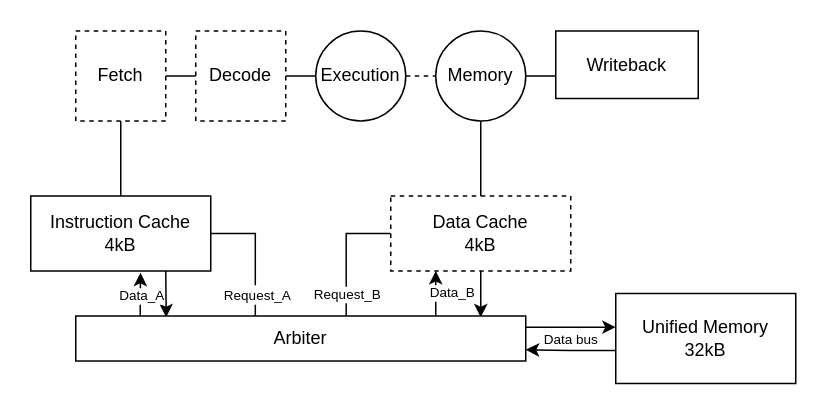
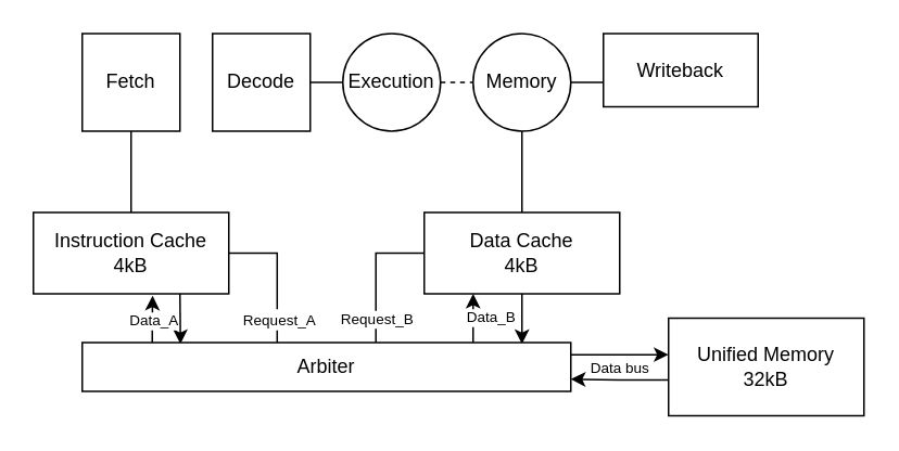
  <mxCell id="0" />
  <mxCell id="1" parent="0" />
- <mxCell id="2" style="edgeStyle=orthogonalEdgeStyle;rounded=0;orthogonalLoop=1;jettySize=auto;html=1;exitX=1;exitY=0.5;exitDx=0;exitDy=0;entryX=0;entryY=0.5;entryDx=0;entryDy=0;endArrow=none;endFill=0;" edge="1" parent="1" source="3" target="5"><mxGeometry relative="1" as="geometry" /></mxCell>
- <mxCell id="3" value="Fetch" style="rounded=0;whiteSpace=wrap;html=1;dashed=1;" vertex="1" parent="1"><mxGeometry x="50" y="20" width="60" height="60" as="geometry" /></mxCell>
+ <mxCell id="3" value="Fetch" style="rounded=0;whiteSpace=wrap;html=1;" vertex="1" parent="1"><mxGeometry x="50" y="20" width="60" height="60" as="geometry" /></mxCell>
  <mxCell id="4" style="edgeStyle=orthogonalEdgeStyle;rounded=0;orthogonalLoop=1;jettySize=auto;html=1;exitX=1;exitY=0.5;exitDx=0;exitDy=0;entryX=0;entryY=0.5;entryDx=0;entryDy=0;endArrow=none;endFill=0;" edge="1" parent="1" source="5" target="7"><mxGeometry relative="1" as="geometry" /></mxCell>
- <mxCell id="5" value="Decode" style="rounded=0;whiteSpace=wrap;html=1;dashed=1;" vertex="1" parent="1"><mxGeometry x="130" y="20" width="60" height="60" as="geometry" /></mxCell>
+ <mxCell id="5" value="Decode" style="rounded=0;whiteSpace=wrap;html=1;" vertex="1" parent="1"><mxGeometry x="130" y="20" width="60" height="60" as="geometry" /></mxCell>
  <mxCell id="6" style="edgeStyle=orthogonalEdgeStyle;rounded=0;orthogonalLoop=1;jettySize=auto;html=1;exitX=1;exitY=0.5;exitDx=0;exitDy=0;entryX=0;entryY=0.5;entryDx=0;entryDy=0;endArrow=none;endFill=0;dashed=1;" edge="1" parent="1" source="7" target="9"><mxGeometry relative="1" as="geometry" /></mxCell>
  <mxCell id="7" value="Execution" style="ellipse;whiteSpace=wrap;html=1;" vertex="1" parent="1"><mxGeometry x="210" y="20" width="60" height="60" as="geometry" /></mxCell>
  <mxCell id="8" style="edgeStyle=orthogonalEdgeStyle;rounded=0;orthogonalLoop=1;jettySize=auto;html=1;exitX=1;exitY=0.5;exitDx=0;exitDy=0;entryX=0;entryY=0.5;entryDx=0;entryDy=0;endArrow=none;endFill=0;" edge="1" parent="1" source="9" target="10"><mxGeometry relative="1" as="geometry" /></mxCell>
  <mxCell id="9" value="Memory" style="ellipse;whiteSpace=wrap;html=1;" vertex="1" parent="1"><mxGeometry x="290" y="20" width="60" height="60" as="geometry" /></mxCell>
  <mxCell id="10" value="Writeback" style="rounded=0;whiteSpace=wrap;html=1;" vertex="1" parent="1"><mxGeometry x="370" y="20" width="95" height="45" as="geometry" /></mxCell>
  <mxCell id="11" style="edgeStyle=orthogonalEdgeStyle;rounded=0;orthogonalLoop=1;jettySize=auto;html=1;exitX=0.75;exitY=1;exitDx=0;exitDy=0;entryX=0.201;entryY=0.029;entryDx=0;entryDy=0;entryPerimeter=0;" edge="1" parent="1" source="15" target="27"><mxGeometry relative="1" as="geometry" /></mxCell>
  <mxCell id="12" style="edgeStyle=orthogonalEdgeStyle;rounded=0;orthogonalLoop=1;jettySize=auto;html=1;exitX=0.5;exitY=0;exitDx=0;exitDy=0;entryX=0.5;entryY=1;entryDx=0;entryDy=0;endArrow=none;endFill=0;" edge="1" parent="1" source="15" target="3"><mxGeometry relative="1" as="geometry" /></mxCell>
  <mxCell id="13" style="edgeStyle=orthogonalEdgeStyle;rounded=0;orthogonalLoop=1;jettySize=auto;html=1;exitX=1;exitY=0.5;exitDx=0;exitDy=0;entryX=0.399;entryY=0.048;entryDx=0;entryDy=0;entryPerimeter=0;endArrow=none;endFill=0;" edge="1" parent="1" source="15" target="27"><mxGeometry relative="1" as="geometry" /></mxCell>
  <mxCell id="14" value="&lt;font style=&quot;font-size: 9px&quot;&gt;Request_A&lt;/font&gt;" style="edgeLabel;html=1;align=center;verticalAlign=middle;resizable=0;points=[];rotation=0;" vertex="1" connectable="0" parent="13"><mxGeometry x="-0.589" relative="1" as="geometry"><mxPoint x="12" y="40" as="offset" /></mxGeometry></mxCell>
  <mxCell id="15" value="Instruction Cache&lt;br&gt;4kB" style="rounded=0;whiteSpace=wrap;html=1;" vertex="1" parent="1"><mxGeometry x="20" y="130" width="120" height="50" as="geometry" /></mxCell>
  <mxCell id="16" style="edgeStyle=orthogonalEdgeStyle;rounded=0;orthogonalLoop=1;jettySize=auto;html=1;entryX=0.9;entryY=0.029;entryDx=0;entryDy=0;entryPerimeter=0;" edge="1" parent="1" source="20" target="27"><mxGeometry relative="1" as="geometry"><Array as="points"><mxPoint x="320" y="190" /><mxPoint x="320" y="190" /></Array></mxGeometry></mxCell>
  <mxCell id="17" style="edgeStyle=orthogonalEdgeStyle;rounded=0;orthogonalLoop=1;jettySize=auto;html=1;exitX=0.5;exitY=0;exitDx=0;exitDy=0;entryX=0.5;entryY=1;entryDx=0;entryDy=0;endArrow=none;endFill=0;" edge="1" parent="1" source="20" target="9"><mxGeometry relative="1" as="geometry" /></mxCell>
  <mxCell id="18" style="edgeStyle=orthogonalEdgeStyle;rounded=0;orthogonalLoop=1;jettySize=auto;html=1;exitX=0;exitY=0.5;exitDx=0;exitDy=0;entryX=0.601;entryY=0.01;entryDx=0;entryDy=0;entryPerimeter=0;endArrow=none;endFill=0;" edge="1" parent="1" source="20" target="27"><mxGeometry relative="1" as="geometry" /></mxCell>
  <mxCell id="19" value="Request_B" style="edgeLabel;html=1;align=center;verticalAlign=middle;resizable=0;points=[];fontSize=9;" vertex="1" connectable="0" parent="18"><mxGeometry x="-0.583" y="1" relative="1" as="geometry"><mxPoint x="-12" y="39" as="offset" /></mxGeometry></mxCell>
- <mxCell id="20" value="Data Cache&lt;br&gt;4kB" style="rounded=0;whiteSpace=wrap;html=1;dashed=1;" vertex="1" parent="1"><mxGeometry x="260" y="130" width="120" height="50" as="geometry" /></mxCell>
+ <mxCell id="20" value="Data Cache&lt;br&gt;4kB" style="rounded=0;whiteSpace=wrap;html=1;" vertex="1" parent="1"><mxGeometry x="260" y="130" width="120" height="50" as="geometry" /></mxCell>
  <mxCell id="21" style="edgeStyle=orthogonalEdgeStyle;rounded=0;orthogonalLoop=1;jettySize=auto;html=1;exitX=1;exitY=0.25;exitDx=0;exitDy=0;entryX=0;entryY=0.374;entryDx=0;entryDy=0;entryPerimeter=0;" edge="1" parent="1" source="27" target="29"><mxGeometry relative="1" as="geometry" /></mxCell>
  <mxCell id="22" value="Data bus" style="edgeLabel;html=1;align=center;verticalAlign=middle;resizable=0;points=[];fontSize=9;" vertex="1" connectable="0" parent="21"><mxGeometry x="-0.191" y="1" relative="1" as="geometry"><mxPoint x="5" y="9" as="offset" /></mxGeometry></mxCell>
  <mxCell id="23" style="edgeStyle=orthogonalEdgeStyle;rounded=0;orthogonalLoop=1;jettySize=auto;html=1;entryX=0.25;entryY=1;entryDx=0;entryDy=0;" edge="1" parent="1" source="27" target="20"><mxGeometry relative="1" as="geometry"><Array as="points"><mxPoint x="290" y="200" /><mxPoint x="290" y="200" /></Array></mxGeometry></mxCell>
  <mxCell id="24" value="Data_B" style="edgeLabel;html=1;align=center;verticalAlign=middle;resizable=0;points=[];fontSize=9;" vertex="1" connectable="0" parent="23"><mxGeometry x="-0.029" y="-1" relative="1" as="geometry"><mxPoint x="9" y="-1" as="offset" /></mxGeometry></mxCell>
  <mxCell id="25" style="edgeStyle=orthogonalEdgeStyle;rounded=0;orthogonalLoop=1;jettySize=auto;html=1;entryX=0.61;entryY=1.023;entryDx=0;entryDy=0;entryPerimeter=0;" edge="1" parent="1" source="27" target="15"><mxGeometry relative="1" as="geometry"><Array as="points"><mxPoint x="93" y="200" /><mxPoint x="93" y="200" /></Array></mxGeometry></mxCell>
  <mxCell id="26" value="Data_A" style="edgeLabel;html=1;align=center;verticalAlign=middle;resizable=0;points=[];fontSize=9;" vertex="1" connectable="0" parent="25"><mxGeometry x="-0.148" relative="1" as="geometry"><mxPoint y="-2" as="offset" /></mxGeometry></mxCell>
  <mxCell id="27" value="Arbiter" style="rounded=0;whiteSpace=wrap;html=1;" vertex="1" parent="1"><mxGeometry x="50" y="210" width="300" height="30" as="geometry" /></mxCell>
  <mxCell id="28" style="edgeStyle=orthogonalEdgeStyle;rounded=0;orthogonalLoop=1;jettySize=auto;html=1;exitX=0;exitY=0.75;exitDx=0;exitDy=0;entryX=1;entryY=0.75;entryDx=0;entryDy=0;" edge="1" parent="1" source="29" target="27"><mxGeometry relative="1" as="geometry"><Array as="points"><mxPoint x="410" y="233" /><mxPoint x="380" y="233" /></Array></mxGeometry></mxCell>
  <mxCell id="29" value="Unified Memory&lt;br&gt;32kB" style="rounded=0;whiteSpace=wrap;html=1;" vertex="1" parent="1"><mxGeometry x="410" y="195" width="120" height="60" as="geometry" /></mxCell>
